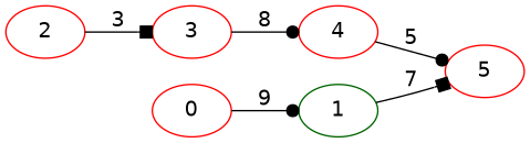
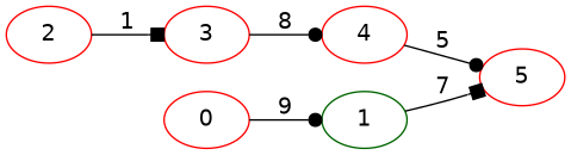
  digraph {
    fontname="DejaVu Sans"
    rankdir=LR
    node [color=red fontname="DejaVu Sans"]
    edge [arrowhead=dot fontname="DejaVu Sans"]
    1 [color=darkgreen]
    0
    5
    2
    3
    4
    1 -> 5 [arrowhead=box label=7]
    0 -> 1 [label=9]
-   2 -> 3 [arrowhead=box label=3]
+   2 -> 3 [arrowhead=box label=1]
    3 -> 4 [label=8]
    4 -> 5 [label=5]
  }
